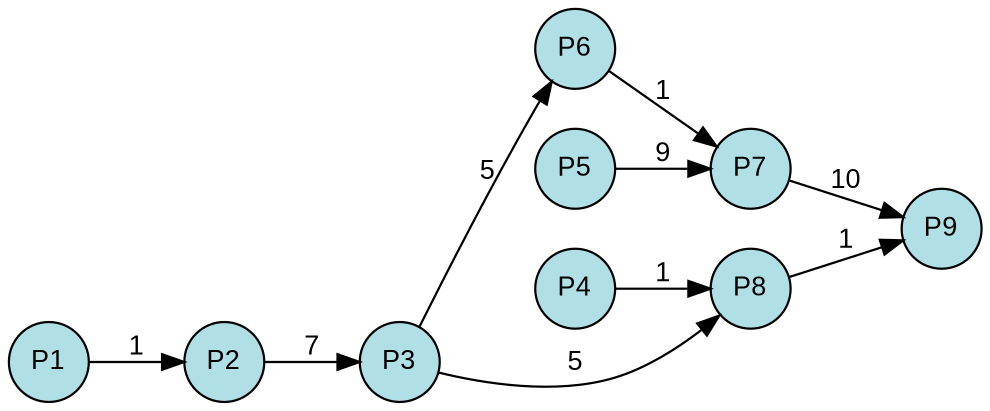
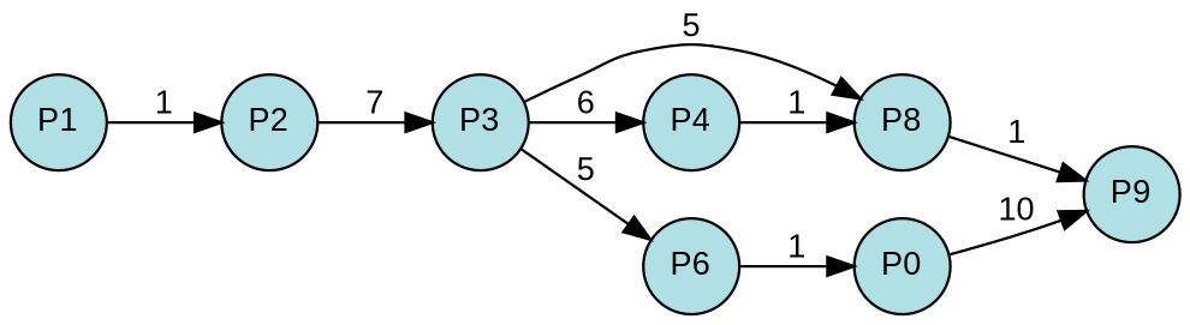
  digraph {
    rankdir=LR
    splines=true
    node [fillcolor=powderblue fixedsize=true fontcolor=black fontname=arial fontsize=12 margin=0 shape=circle style=filled]
    edge [fontcolor=black fontname=arial fontsize=12 margin=0]
    n1 [label=P1 width=0.5]
    n2 [label=P2 width=0.5]
    n3 [label=P3 width=0.5]
    n4 [label=P4 width=0.5]
-   n5 [label=P5 width=0.5]
    n6 [label=P6 width=0.5]
-   n7 [label=P7 width=0.5]
+   n7 [label=P0 width=0.5]
    n8 [label=P8 width=0.5]
    n9 [label=P9 width=0.5]
    subgraph sub_1 {
      rank=same
      n1
    }
    subgraph sub_2 {
      rank=same
      n2
    }
    subgraph sub_3 {
      rank=same
      n3
    }
    subgraph sub_4 {
      rank=same
      n4
-     n5
      n6
    }
    subgraph sub_5 {
      rank=same
      n7
      n8
    }
    subgraph sub_6 {
      rank=same
      n9
    }
    n1 -> n2 [label=1]
    n2 -> n3 [label=7]
+   n3 -> n4 [label=6]
    n3 -> n6 [label=5]
    n3 -> n8 [label=5]
    n4 -> n8 [label=1]
-   n5 -> n7 [label=9]
    n6 -> n7 [label=1]
    n7 -> n9 [label=10]
    n8 -> n9 [label=1]
  }
